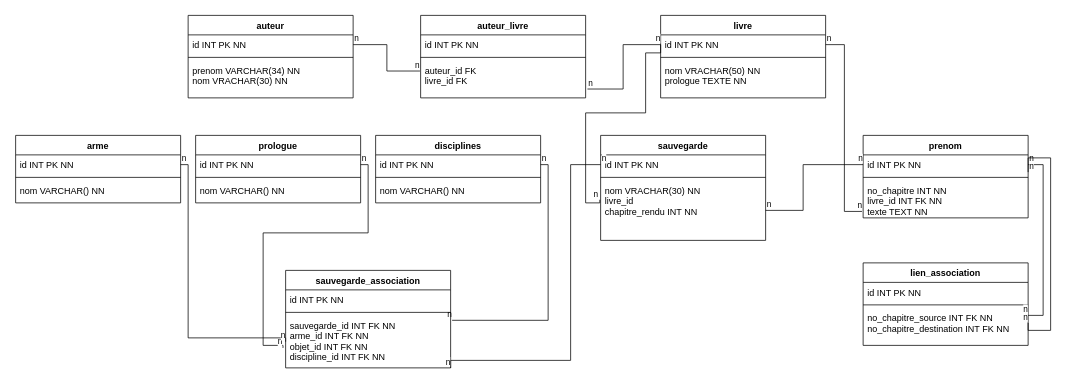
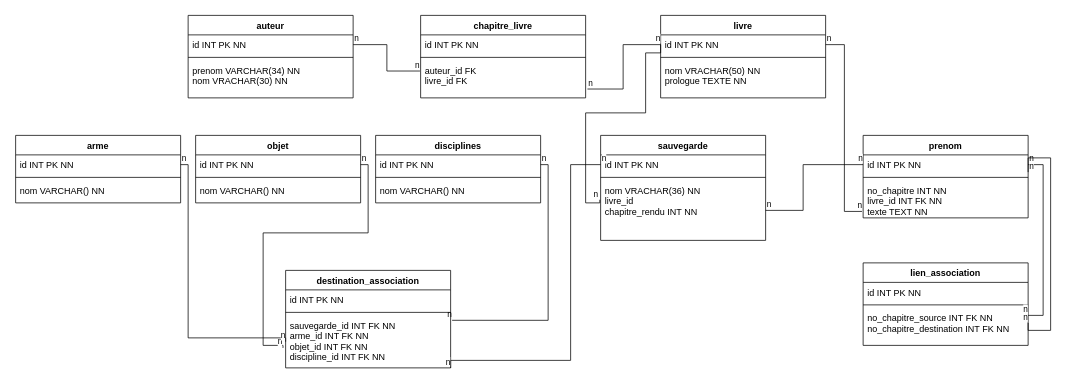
  <mxCell id="0" />
  <mxCell id="1" parent="0" />
  <mxCell id="2" value="prenom" style="swimlane;fontStyle=1;align=center;verticalAlign=top;childLayout=stackLayout;horizontal=1;startSize=26;horizontalStack=0;resizeParent=1;resizeParentMax=0;resizeLast=0;collapsible=1;marginBottom=0;" parent="1" vertex="1"><mxGeometry x="1150" y="180" width="220" height="110" as="geometry" /></mxCell>
  <mxCell id="3" value="id INT PK NN" style="text;strokeColor=none;fillColor=none;align=left;verticalAlign=top;spacingLeft=4;spacingRight=4;overflow=hidden;rotatable=0;points=[[0,0.5],[1,0.5]];portConstraint=eastwest;" parent="2" vertex="1"><mxGeometry y="26" width="220" height="26" as="geometry" /></mxCell>
  <mxCell id="4" value="" style="line;strokeWidth=1;fillColor=none;align=left;verticalAlign=middle;spacingTop=-1;spacingLeft=3;spacingRight=3;rotatable=0;labelPosition=right;points=[];portConstraint=eastwest;strokeColor=inherit;" parent="2" vertex="1"><mxGeometry y="52" width="220" height="8" as="geometry" /></mxCell>
  <mxCell id="5" value="no_chapitre INT NN&#10;livre_id INT FK NN&#10;texte TEXT NN" style="text;strokeColor=none;fillColor=none;align=left;verticalAlign=top;spacingLeft=4;spacingRight=4;overflow=hidden;rotatable=0;points=[[0,0.5],[1,0.5]];portConstraint=eastwest;" parent="2" vertex="1"><mxGeometry y="60" width="220" height="50" as="geometry" /></mxCell>
  <mxCell id="6" value="livre" style="swimlane;fontStyle=1;align=center;verticalAlign=top;childLayout=stackLayout;horizontal=1;startSize=26;horizontalStack=0;resizeParent=1;resizeParentMax=0;resizeLast=0;collapsible=1;marginBottom=0;" parent="1" vertex="1"><mxGeometry x="880" y="20" width="220" height="110" as="geometry" /></mxCell>
  <mxCell id="7" value="id INT PK NN" style="text;strokeColor=none;fillColor=none;align=left;verticalAlign=top;spacingLeft=4;spacingRight=4;overflow=hidden;rotatable=0;points=[[0,0.5],[1,0.5]];portConstraint=eastwest;" parent="6" vertex="1"><mxGeometry y="26" width="220" height="26" as="geometry" /></mxCell>
  <mxCell id="8" value="" style="line;strokeWidth=1;fillColor=none;align=left;verticalAlign=middle;spacingTop=-1;spacingLeft=3;spacingRight=3;rotatable=0;labelPosition=right;points=[];portConstraint=eastwest;strokeColor=inherit;" parent="6" vertex="1"><mxGeometry y="52" width="220" height="8" as="geometry" /></mxCell>
  <mxCell id="9" value="nom VRACHAR(50) NN&#10;prologue TEXTE NN" style="text;strokeColor=none;fillColor=none;align=left;verticalAlign=top;spacingLeft=4;spacingRight=4;overflow=hidden;rotatable=0;points=[[0,0.5],[1,0.5]];portConstraint=eastwest;" parent="6" vertex="1"><mxGeometry y="60" width="220" height="50" as="geometry" /></mxCell>
  <mxCell id="10" value="auteur" style="swimlane;fontStyle=1;align=center;verticalAlign=top;childLayout=stackLayout;horizontal=1;startSize=26;horizontalStack=0;resizeParent=1;resizeParentMax=0;resizeLast=0;collapsible=1;marginBottom=0;" parent="1" vertex="1"><mxGeometry x="250" y="20" width="220" height="110" as="geometry" /></mxCell>
  <mxCell id="11" value="id INT PK NN" style="text;strokeColor=none;fillColor=none;align=left;verticalAlign=top;spacingLeft=4;spacingRight=4;overflow=hidden;rotatable=0;points=[[0,0.5],[1,0.5]];portConstraint=eastwest;" parent="10" vertex="1"><mxGeometry y="26" width="220" height="26" as="geometry" /></mxCell>
  <mxCell id="12" value="" style="line;strokeWidth=1;fillColor=none;align=left;verticalAlign=middle;spacingTop=-1;spacingLeft=3;spacingRight=3;rotatable=0;labelPosition=right;points=[];portConstraint=eastwest;strokeColor=inherit;" parent="10" vertex="1"><mxGeometry y="52" width="220" height="8" as="geometry" /></mxCell>
  <mxCell id="13" value="prenom VARCHAR(34) NN&#10;nom VRACHAR(30) NN" style="text;strokeColor=none;fillColor=none;align=left;verticalAlign=top;spacingLeft=4;spacingRight=4;overflow=hidden;rotatable=0;points=[[0,0.5],[1,0.5]];portConstraint=eastwest;" parent="10" vertex="1"><mxGeometry y="60" width="220" height="50" as="geometry" /></mxCell>
- <mxCell id="14" value="auteur_livre" style="swimlane;fontStyle=1;align=center;verticalAlign=top;childLayout=stackLayout;horizontal=1;startSize=26;horizontalStack=0;resizeParent=1;resizeParentMax=0;resizeLast=0;collapsible=1;marginBottom=0;" parent="1" vertex="1"><mxGeometry x="560" y="20" width="220" height="110" as="geometry" /></mxCell>
+ <mxCell id="14" value="chapitre_livre" style="swimlane;fontStyle=1;align=center;verticalAlign=top;childLayout=stackLayout;horizontal=1;startSize=26;horizontalStack=0;resizeParent=1;resizeParentMax=0;resizeLast=0;collapsible=1;marginBottom=0;" parent="1" vertex="1"><mxGeometry x="560" y="20" width="220" height="110" as="geometry" /></mxCell>
  <mxCell id="15" value="id INT PK NN" style="text;strokeColor=none;fillColor=none;align=left;verticalAlign=top;spacingLeft=4;spacingRight=4;overflow=hidden;rotatable=0;points=[[0,0.5],[1,0.5]];portConstraint=eastwest;" parent="14" vertex="1"><mxGeometry y="26" width="220" height="26" as="geometry" /></mxCell>
  <mxCell id="16" value="" style="line;strokeWidth=1;fillColor=none;align=left;verticalAlign=middle;spacingTop=-1;spacingLeft=3;spacingRight=3;rotatable=0;labelPosition=right;points=[];portConstraint=eastwest;strokeColor=inherit;" parent="14" vertex="1"><mxGeometry y="52" width="220" height="8" as="geometry" /></mxCell>
  <mxCell id="17" value="auteur_id FK &#10;livre_id FK" style="text;strokeColor=none;fillColor=none;align=left;verticalAlign=top;spacingLeft=4;spacingRight=4;overflow=hidden;rotatable=0;points=[[0,0.5],[1,0.5]];portConstraint=eastwest;" parent="14" vertex="1"><mxGeometry y="60" width="220" height="50" as="geometry" /></mxCell>
  <mxCell id="18" value="" style="endArrow=none;html=1;edgeStyle=orthogonalEdgeStyle;rounded=0;exitX=1;exitY=0.5;exitDx=0;exitDy=0;entryX=-0.004;entryY=0.284;entryDx=0;entryDy=0;entryPerimeter=0;" parent="1" source="11" target="17" edge="1"><mxGeometry relative="1" as="geometry"><mxPoint x="510" y="170" as="sourcePoint" /><mxPoint x="670" y="170" as="targetPoint" /></mxGeometry></mxCell>
  <mxCell id="19" value="n" style="edgeLabel;resizable=0;html=1;align=left;verticalAlign=bottom;" parent="18" connectable="0" vertex="1"><mxGeometry x="-1" relative="1" as="geometry" /></mxCell>
  <mxCell id="20" value="n" style="edgeLabel;resizable=0;html=1;align=right;verticalAlign=bottom;" parent="18" connectable="0" vertex="1"><mxGeometry x="1" relative="1" as="geometry" /></mxCell>
  <mxCell id="21" value="" style="endArrow=none;html=1;edgeStyle=orthogonalEdgeStyle;rounded=0;exitX=1.011;exitY=0.764;exitDx=0;exitDy=0;entryX=0;entryY=0.5;entryDx=0;entryDy=0;exitPerimeter=0;" parent="1" source="17" target="7" edge="1"><mxGeometry relative="1" as="geometry"><mxPoint x="790.88" y="130" as="sourcePoint" /><mxPoint x="880" y="165.2" as="targetPoint" /></mxGeometry></mxCell>
  <mxCell id="22" value="n" style="edgeLabel;resizable=0;html=1;align=left;verticalAlign=bottom;" parent="21" connectable="0" vertex="1"><mxGeometry x="-1" relative="1" as="geometry" /></mxCell>
  <mxCell id="23" value="n" style="edgeLabel;resizable=0;html=1;align=right;verticalAlign=bottom;" parent="21" connectable="0" vertex="1"><mxGeometry x="1" relative="1" as="geometry" /></mxCell>
  <mxCell id="24" value="" style="endArrow=none;html=1;edgeStyle=orthogonalEdgeStyle;rounded=0;exitX=1;exitY=0.5;exitDx=0;exitDy=0;entryX=-0.007;entryY=0.828;entryDx=0;entryDy=0;entryPerimeter=0;" parent="1" source="7" target="5" edge="1"><mxGeometry relative="1" as="geometry"><mxPoint x="1130" y="89.2" as="sourcePoint" /><mxPoint x="1227.58" y="30" as="targetPoint" /></mxGeometry></mxCell>
  <mxCell id="25" value="n" style="edgeLabel;resizable=0;html=1;align=left;verticalAlign=bottom;" parent="24" connectable="0" vertex="1"><mxGeometry x="-1" relative="1" as="geometry" /></mxCell>
  <mxCell id="26" value="n" style="edgeLabel;resizable=0;html=1;align=right;verticalAlign=bottom;" parent="24" connectable="0" vertex="1"><mxGeometry x="1" relative="1" as="geometry" /></mxCell>
  <mxCell id="27" value="sauvegarde" style="swimlane;fontStyle=1;align=center;verticalAlign=top;childLayout=stackLayout;horizontal=1;startSize=26;horizontalStack=0;resizeParent=1;resizeParentMax=0;resizeLast=0;collapsible=1;marginBottom=0;" parent="1" vertex="1"><mxGeometry x="800" y="180" width="220" height="140" as="geometry" /></mxCell>
  <mxCell id="28" value="id INT PK NN" style="text;strokeColor=none;fillColor=none;align=left;verticalAlign=top;spacingLeft=4;spacingRight=4;overflow=hidden;rotatable=0;points=[[0,0.5],[1,0.5]];portConstraint=eastwest;" parent="27" vertex="1"><mxGeometry y="26" width="220" height="26" as="geometry" /></mxCell>
  <mxCell id="29" value="" style="line;strokeWidth=1;fillColor=none;align=left;verticalAlign=middle;spacingTop=-1;spacingLeft=3;spacingRight=3;rotatable=0;labelPosition=right;points=[];portConstraint=eastwest;strokeColor=inherit;" parent="27" vertex="1"><mxGeometry y="52" width="220" height="8" as="geometry" /></mxCell>
- <mxCell id="30" value="nom VRACHAR(30) NN&#10;livre_id &#10;chapitre_rendu INT NN" style="text;strokeColor=none;fillColor=none;align=left;verticalAlign=top;spacingLeft=4;spacingRight=4;overflow=hidden;rotatable=0;points=[[0,0.5],[1,0.5]];portConstraint=eastwest;" parent="27" vertex="1"><mxGeometry y="60" width="220" height="80" as="geometry" /></mxCell>
+ <mxCell id="30" value="nom VRACHAR(36) NN&#10;livre_id &#10;chapitre_rendu INT NN" style="text;strokeColor=none;fillColor=none;align=left;verticalAlign=top;spacingLeft=4;spacingRight=4;overflow=hidden;rotatable=0;points=[[0,0.5],[1,0.5]];portConstraint=eastwest;" parent="27" vertex="1"><mxGeometry y="60" width="220" height="80" as="geometry" /></mxCell>
  <mxCell id="31" value="" style="endArrow=none;html=1;edgeStyle=orthogonalEdgeStyle;rounded=0;exitX=1;exitY=0.5;exitDx=0;exitDy=0;entryX=0;entryY=0.5;entryDx=0;entryDy=0;" parent="1" source="30" target="3" edge="1"><mxGeometry relative="1" as="geometry"><mxPoint x="480" y="290" as="sourcePoint" /><mxPoint x="569.12" y="325.2" as="targetPoint" /><Array as="points"><mxPoint x="1070" y="280" /><mxPoint x="1070" y="219" /></Array></mxGeometry></mxCell>
  <mxCell id="32" value="n" style="edgeLabel;resizable=0;html=1;align=left;verticalAlign=bottom;" parent="31" connectable="0" vertex="1"><mxGeometry x="-1" relative="1" as="geometry" /></mxCell>
  <mxCell id="33" value="n" style="edgeLabel;resizable=0;html=1;align=right;verticalAlign=bottom;" parent="31" connectable="0" vertex="1"><mxGeometry x="1" relative="1" as="geometry" /></mxCell>
  <mxCell id="34" value="" style="endArrow=none;html=1;edgeStyle=orthogonalEdgeStyle;rounded=0;exitX=-0.005;exitY=0.323;exitDx=0;exitDy=0;entryX=0;entryY=0.5;entryDx=0;entryDy=0;exitPerimeter=0;" parent="1" source="30" target="7" edge="1"><mxGeometry relative="1" as="geometry"><mxPoint x="689.56" y="290" as="sourcePoint" /><mxPoint x="870" y="70" as="targetPoint" /><Array as="points"><mxPoint x="799" y="270" /><mxPoint x="780" y="270" /><mxPoint x="780" y="150" /><mxPoint x="860" y="150" /><mxPoint x="860" y="70" /><mxPoint x="880" y="70" /></Array></mxGeometry></mxCell>
  <mxCell id="35" value="n" style="edgeLabel;resizable=0;html=1;align=left;verticalAlign=bottom;" parent="34" connectable="0" vertex="1"><mxGeometry x="-1" relative="1" as="geometry"><mxPoint x="-10" as="offset" /></mxGeometry></mxCell>
  <mxCell id="36" value="n" style="edgeLabel;resizable=0;html=1;align=right;verticalAlign=bottom;" parent="34" connectable="0" vertex="1"><mxGeometry x="1" relative="1" as="geometry" /></mxCell>
  <mxCell id="37" value="disciplines" style="swimlane;fontStyle=1;align=center;verticalAlign=top;childLayout=stackLayout;horizontal=1;startSize=26;horizontalStack=0;resizeParent=1;resizeParentMax=0;resizeLast=0;collapsible=1;marginBottom=0;" parent="1" vertex="1"><mxGeometry x="500" y="180" width="220" height="90" as="geometry" /></mxCell>
  <mxCell id="38" value="id INT PK NN" style="text;strokeColor=none;fillColor=none;align=left;verticalAlign=top;spacingLeft=4;spacingRight=4;overflow=hidden;rotatable=0;points=[[0,0.5],[1,0.5]];portConstraint=eastwest;" parent="37" vertex="1"><mxGeometry y="26" width="220" height="26" as="geometry" /></mxCell>
  <mxCell id="39" value="" style="line;strokeWidth=1;fillColor=none;align=left;verticalAlign=middle;spacingTop=-1;spacingLeft=3;spacingRight=3;rotatable=0;labelPosition=right;points=[];portConstraint=eastwest;strokeColor=inherit;" parent="37" vertex="1"><mxGeometry y="52" width="220" height="8" as="geometry" /></mxCell>
  <mxCell id="40" value="nom VARCHAR() NN" style="text;strokeColor=none;fillColor=none;align=left;verticalAlign=top;spacingLeft=4;spacingRight=4;overflow=hidden;rotatable=0;points=[[0,0.5],[1,0.5]];portConstraint=eastwest;" parent="37" vertex="1"><mxGeometry y="60" width="220" height="30" as="geometry" /></mxCell>
- <mxCell id="41" value="prologue" style="swimlane;fontStyle=1;align=center;verticalAlign=top;childLayout=stackLayout;horizontal=1;startSize=26;horizontalStack=0;resizeParent=1;resizeParentMax=0;resizeLast=0;collapsible=1;marginBottom=0;" parent="1" vertex="1"><mxGeometry x="260" y="180" width="220" height="90" as="geometry" /></mxCell>
+ <mxCell id="41" value="objet" style="swimlane;fontStyle=1;align=center;verticalAlign=top;childLayout=stackLayout;horizontal=1;startSize=26;horizontalStack=0;resizeParent=1;resizeParentMax=0;resizeLast=0;collapsible=1;marginBottom=0;" parent="1" vertex="1"><mxGeometry x="260" y="180" width="220" height="90" as="geometry" /></mxCell>
  <mxCell id="42" value="id INT PK NN" style="text;strokeColor=none;fillColor=none;align=left;verticalAlign=top;spacingLeft=4;spacingRight=4;overflow=hidden;rotatable=0;points=[[0,0.5],[1,0.5]];portConstraint=eastwest;" parent="41" vertex="1"><mxGeometry y="26" width="220" height="26" as="geometry" /></mxCell>
  <mxCell id="43" value="" style="line;strokeWidth=1;fillColor=none;align=left;verticalAlign=middle;spacingTop=-1;spacingLeft=3;spacingRight=3;rotatable=0;labelPosition=right;points=[];portConstraint=eastwest;strokeColor=inherit;" parent="41" vertex="1"><mxGeometry y="52" width="220" height="8" as="geometry" /></mxCell>
  <mxCell id="44" value="nom VARCHAR() NN" style="text;strokeColor=none;fillColor=none;align=left;verticalAlign=top;spacingLeft=4;spacingRight=4;overflow=hidden;rotatable=0;points=[[0,0.5],[1,0.5]];portConstraint=eastwest;" parent="41" vertex="1"><mxGeometry y="60" width="220" height="30" as="geometry" /></mxCell>
  <mxCell id="45" value="arme" style="swimlane;fontStyle=1;align=center;verticalAlign=top;childLayout=stackLayout;horizontal=1;startSize=26;horizontalStack=0;resizeParent=1;resizeParentMax=0;resizeLast=0;collapsible=1;marginBottom=0;" parent="1" vertex="1"><mxGeometry x="20" y="180" width="220" height="90" as="geometry" /></mxCell>
  <mxCell id="46" value="id INT PK NN" style="text;strokeColor=none;fillColor=none;align=left;verticalAlign=top;spacingLeft=4;spacingRight=4;overflow=hidden;rotatable=0;points=[[0,0.5],[1,0.5]];portConstraint=eastwest;" parent="45" vertex="1"><mxGeometry y="26" width="220" height="26" as="geometry" /></mxCell>
  <mxCell id="47" value="" style="line;strokeWidth=1;fillColor=none;align=left;verticalAlign=middle;spacingTop=-1;spacingLeft=3;spacingRight=3;rotatable=0;labelPosition=right;points=[];portConstraint=eastwest;strokeColor=inherit;" parent="45" vertex="1"><mxGeometry y="52" width="220" height="8" as="geometry" /></mxCell>
  <mxCell id="48" value="nom VARCHAR() NN" style="text;strokeColor=none;fillColor=none;align=left;verticalAlign=top;spacingLeft=4;spacingRight=4;overflow=hidden;rotatable=0;points=[[0,0.5],[1,0.5]];portConstraint=eastwest;" parent="45" vertex="1"><mxGeometry y="60" width="220" height="30" as="geometry" /></mxCell>
  <mxCell id="49" value="" style="endArrow=none;html=1;edgeStyle=orthogonalEdgeStyle;rounded=0;exitX=1;exitY=0.5;exitDx=0;exitDy=0;entryX=1.009;entryY=0.094;entryDx=0;entryDy=0;entryPerimeter=0;" parent="1" source="38" target="61" edge="1"><mxGeometry relative="1" as="geometry"><mxPoint x="550" y="330" as="sourcePoint" /><mxPoint x="730" y="440" as="targetPoint" /></mxGeometry></mxCell>
  <mxCell id="50" value="n" style="edgeLabel;resizable=0;html=1;align=left;verticalAlign=bottom;" parent="49" connectable="0" vertex="1"><mxGeometry x="-1" relative="1" as="geometry" /></mxCell>
  <mxCell id="51" value="n" style="edgeLabel;resizable=0;html=1;align=right;verticalAlign=bottom;" parent="49" connectable="0" vertex="1"><mxGeometry x="1" relative="1" as="geometry" /></mxCell>
  <mxCell id="52" value="" style="endArrow=none;html=1;edgeStyle=orthogonalEdgeStyle;rounded=0;exitX=1;exitY=0.5;exitDx=0;exitDy=0;entryX=-0.016;entryY=0.62;entryDx=0;entryDy=0;entryPerimeter=0;" parent="1" source="42" target="61" edge="1"><mxGeometry relative="1" as="geometry"><mxPoint x="490" y="220" as="sourcePoint" /><mxPoint x="330" y="460" as="targetPoint" /><Array as="points"><mxPoint x="490" y="219" /><mxPoint x="490" y="310" /><mxPoint x="350" y="310" /><mxPoint x="350" y="460" /><mxPoint x="377" y="460" /></Array></mxGeometry></mxCell>
  <mxCell id="53" value="n" style="edgeLabel;resizable=0;html=1;align=left;verticalAlign=bottom;" parent="52" connectable="0" vertex="1"><mxGeometry x="-1" relative="1" as="geometry" /></mxCell>
  <mxCell id="54" value="n" style="edgeLabel;resizable=0;html=1;align=right;verticalAlign=bottom;" parent="52" connectable="0" vertex="1"><mxGeometry x="1" relative="1" as="geometry" /></mxCell>
  <mxCell id="55" value="" style="endArrow=none;html=1;edgeStyle=orthogonalEdgeStyle;rounded=0;exitX=1;exitY=0.5;exitDx=0;exitDy=0;entryX=0;entryY=0.5;entryDx=0;entryDy=0;" parent="1" source="46" target="61" edge="1"><mxGeometry relative="1" as="geometry"><mxPoint x="249.95" y="300" as="sourcePoint" /><mxPoint x="340" y="450" as="targetPoint" /><Array as="points"><mxPoint x="250" y="219" /><mxPoint x="250" y="450" /><mxPoint x="380" y="450" /></Array></mxGeometry></mxCell>
  <mxCell id="56" value="n" style="edgeLabel;resizable=0;html=1;align=left;verticalAlign=bottom;" parent="55" connectable="0" vertex="1"><mxGeometry x="-1" relative="1" as="geometry" /></mxCell>
  <mxCell id="57" value="n" style="edgeLabel;resizable=0;html=1;align=right;verticalAlign=bottom;" parent="55" connectable="0" vertex="1"><mxGeometry x="1" relative="1" as="geometry" /></mxCell>
- <mxCell id="58" value="sauvegarde_association" style="swimlane;fontStyle=1;align=center;verticalAlign=top;childLayout=stackLayout;horizontal=1;startSize=26;horizontalStack=0;resizeParent=1;resizeParentMax=0;resizeLast=0;collapsible=1;marginBottom=0;" parent="1" vertex="1"><mxGeometry x="380" y="360" width="220" height="130" as="geometry" /></mxCell>
+ <mxCell id="58" value="destination_association" style="swimlane;fontStyle=1;align=center;verticalAlign=top;childLayout=stackLayout;horizontal=1;startSize=26;horizontalStack=0;resizeParent=1;resizeParentMax=0;resizeLast=0;collapsible=1;marginBottom=0;" parent="1" vertex="1"><mxGeometry x="380" y="360" width="220" height="130" as="geometry" /></mxCell>
  <mxCell id="59" value="id INT PK NN" style="text;strokeColor=none;fillColor=none;align=left;verticalAlign=top;spacingLeft=4;spacingRight=4;overflow=hidden;rotatable=0;points=[[0,0.5],[1,0.5]];portConstraint=eastwest;" parent="58" vertex="1"><mxGeometry y="26" width="220" height="26" as="geometry" /></mxCell>
  <mxCell id="60" value="" style="line;strokeWidth=1;fillColor=none;align=left;verticalAlign=middle;spacingTop=-1;spacingLeft=3;spacingRight=3;rotatable=0;labelPosition=right;points=[];portConstraint=eastwest;strokeColor=inherit;" parent="58" vertex="1"><mxGeometry y="52" width="220" height="8" as="geometry" /></mxCell>
  <mxCell id="61" value="sauvegarde_id INT FK NN&#10;arme_id INT FK NN&#10;objet_id INT FK NN&#10;discipline_id INT FK NN" style="text;strokeColor=none;fillColor=none;align=left;verticalAlign=top;spacingLeft=4;spacingRight=4;overflow=hidden;rotatable=0;points=[[0,0.5],[1,0.5]];portConstraint=eastwest;" parent="58" vertex="1"><mxGeometry y="60" width="220" height="70" as="geometry" /></mxCell>
  <mxCell id="62" value="" style="endArrow=none;html=1;edgeStyle=orthogonalEdgeStyle;rounded=0;exitX=0;exitY=0.5;exitDx=0;exitDy=0;entryX=1;entryY=1;entryDx=0;entryDy=0;entryPerimeter=0;" parent="1" source="28" target="61" edge="1"><mxGeometry relative="1" as="geometry"><mxPoint x="730" y="229" as="sourcePoint" /><mxPoint x="610" y="480" as="targetPoint" /><Array as="points"><mxPoint x="760" y="219" /><mxPoint x="760" y="480" /><mxPoint x="600" y="480" /></Array></mxGeometry></mxCell>
  <mxCell id="63" value="n" style="edgeLabel;resizable=0;html=1;align=left;verticalAlign=bottom;" parent="62" connectable="0" vertex="1"><mxGeometry x="-1" relative="1" as="geometry" /></mxCell>
  <mxCell id="64" value="n" style="edgeLabel;resizable=0;html=1;align=right;verticalAlign=bottom;" parent="62" connectable="0" vertex="1"><mxGeometry x="1" relative="1" as="geometry" /></mxCell>
  <mxCell id="65" value="lien_association" style="swimlane;fontStyle=1;align=center;verticalAlign=top;childLayout=stackLayout;horizontal=1;startSize=26;horizontalStack=0;resizeParent=1;resizeParentMax=0;resizeLast=0;collapsible=1;marginBottom=0;" parent="1" vertex="1"><mxGeometry x="1150" y="350" width="220" height="110" as="geometry" /></mxCell>
  <mxCell id="66" value="id INT PK NN" style="text;strokeColor=none;fillColor=none;align=left;verticalAlign=top;spacingLeft=4;spacingRight=4;overflow=hidden;rotatable=0;points=[[0,0.5],[1,0.5]];portConstraint=eastwest;" parent="65" vertex="1"><mxGeometry y="26" width="220" height="26" as="geometry" /></mxCell>
  <mxCell id="67" value="" style="line;strokeWidth=1;fillColor=none;align=left;verticalAlign=middle;spacingTop=-1;spacingLeft=3;spacingRight=3;rotatable=0;labelPosition=right;points=[];portConstraint=eastwest;strokeColor=inherit;" parent="65" vertex="1"><mxGeometry y="52" width="220" height="8" as="geometry" /></mxCell>
  <mxCell id="68" value="no_chapitre_source INT FK NN&#10;no_chapitre_destination INT FK NN" style="text;strokeColor=none;fillColor=none;align=left;verticalAlign=top;spacingLeft=4;spacingRight=4;overflow=hidden;rotatable=0;points=[[0,0.5],[1,0.5]];portConstraint=eastwest;" parent="65" vertex="1"><mxGeometry y="60" width="220" height="50" as="geometry" /></mxCell>
  <mxCell id="69" value="" style="endArrow=none;html=1;edgeStyle=orthogonalEdgeStyle;rounded=0;exitX=1;exitY=0.5;exitDx=0;exitDy=0;entryX=1;entryY=0.2;entryDx=0;entryDy=0;entryPerimeter=0;" parent="1" source="3" target="68" edge="1"><mxGeometry relative="1" as="geometry"><mxPoint x="1290" y="230" as="sourcePoint" /><mxPoint x="1410" y="400" as="targetPoint" /><Array as="points"><mxPoint x="1390" y="219" /><mxPoint x="1390" y="420" /></Array></mxGeometry></mxCell>
  <mxCell id="70" value="n" style="edgeLabel;resizable=0;html=1;align=left;verticalAlign=bottom;" parent="69" connectable="0" vertex="1"><mxGeometry x="-1" relative="1" as="geometry" /></mxCell>
  <mxCell id="71" value="n" style="edgeLabel;resizable=0;html=1;align=right;verticalAlign=bottom;" parent="69" connectable="0" vertex="1"><mxGeometry x="1" relative="1" as="geometry" /></mxCell>
  <mxCell id="72" value="" style="endArrow=none;html=1;edgeStyle=orthogonalEdgeStyle;rounded=0;exitX=1;exitY=0.5;exitDx=0;exitDy=0;entryX=1;entryY=0.2;entryDx=0;entryDy=0;entryPerimeter=0;" parent="1" edge="1"><mxGeometry relative="1" as="geometry"><mxPoint x="1370" y="229" as="sourcePoint" /><mxPoint x="1370" y="430" as="targetPoint" /><Array as="points"><mxPoint x="1370" y="210" /><mxPoint x="1400" y="210" /><mxPoint x="1400" y="440" /><mxPoint x="1370" y="440" /></Array></mxGeometry></mxCell>
  <mxCell id="73" value="n" style="edgeLabel;resizable=0;html=1;align=left;verticalAlign=bottom;" parent="72" connectable="0" vertex="1"><mxGeometry x="-1" relative="1" as="geometry" /></mxCell>
  <mxCell id="74" value="n" style="edgeLabel;resizable=0;html=1;align=right;verticalAlign=bottom;" parent="72" connectable="0" vertex="1"><mxGeometry x="1" relative="1" as="geometry" /></mxCell>
